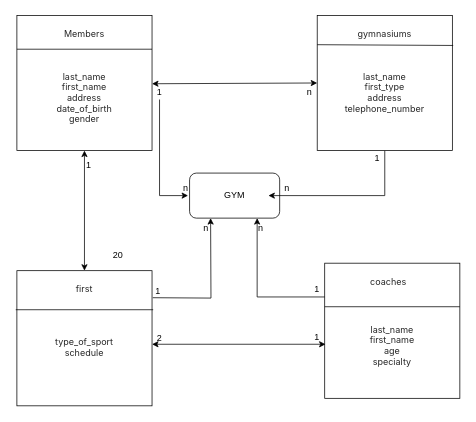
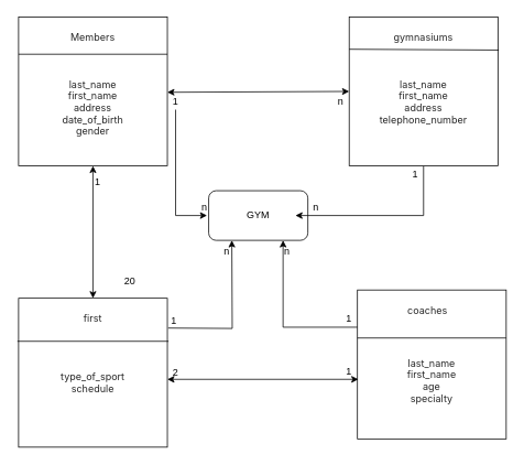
  <mxCell id="0" />
  <mxCell id="1" parent="0" />
  <mxCell id="2" value="" style="rounded=1;whiteSpace=wrap;html=1;" parent="1" vertex="1"><mxGeometry x="252" y="230" width="120" height="60" as="geometry" /></mxCell>
  <mxCell id="3" value="GYM" style="text;html=1;strokeColor=none;fillColor=none;align=center;verticalAlign=middle;whiteSpace=wrap;rounded=0;" parent="1" vertex="1"><mxGeometry x="267" y="240" width="90" height="40" as="geometry" /></mxCell>
  <mxCell id="4" value="" style="whiteSpace=wrap;html=1;aspect=fixed;" parent="1" vertex="1"><mxGeometry x="22" y="20" width="180" height="180" as="geometry" /></mxCell>
  <mxCell id="5" value="" style="endArrow=none;html=1;entryX=1;entryY=0.25;entryDx=0;entryDy=0;exitX=0;exitY=0.25;exitDx=0;exitDy=0;" parent="1" source="4" target="4" edge="1"><mxGeometry width="50" height="50" relative="1" as="geometry"><mxPoint x="22" y="310" as="sourcePoint" /><mxPoint x="72" y="260" as="targetPoint" /></mxGeometry></mxCell>
  <mxCell id="6" value="&lt;span style=&quot;color: rgba(0 , 0 , 0 , 0.85) ; font-family: &amp;#34;inter&amp;#34; , sans-serif ; text-align: left ; background-color: rgb(255 , 255 , 255)&quot;&gt;Members&lt;/span&gt;" style="text;html=1;strokeColor=none;fillColor=none;align=center;verticalAlign=middle;whiteSpace=wrap;rounded=0;" parent="1" vertex="1"><mxGeometry x="32" y="30" width="160" height="30" as="geometry" /></mxCell>
  <mxCell id="7" value="&lt;span style=&quot;color: rgba(0 , 0 , 0 , 0.85) ; font-family: &amp;#34;inter&amp;#34; , sans-serif ; text-align: left ; background-color: rgb(255 , 255 , 255)&quot;&gt;last_name&lt;br&gt;first_name&lt;br&gt;&lt;/span&gt;&lt;span style=&quot;color: rgba(0 , 0 , 0 , 0.85) ; font-family: &amp;#34;inter&amp;#34; , sans-serif ; text-align: left ; background-color: rgb(255 , 255 , 255)&quot;&gt;address&lt;br&gt;&lt;/span&gt;&lt;span style=&quot;color: rgba(0 , 0 , 0 , 0.85) ; font-family: &amp;#34;inter&amp;#34; , sans-serif ; text-align: left ; background-color: rgb(255 , 255 , 255)&quot;&gt;date_of_birth&lt;br&gt;&lt;/span&gt;&lt;span style=&quot;color: rgba(0 , 0 , 0 , 0.85) ; font-family: &amp;#34;inter&amp;#34; , sans-serif ; text-align: left ; background-color: rgb(255 , 255 , 255)&quot;&gt;gender&lt;/span&gt;&lt;span style=&quot;color: rgba(0 , 0 , 0 , 0.85) ; font-family: &amp;#34;inter&amp;#34; , sans-serif ; text-align: left ; background-color: rgb(255 , 255 , 255)&quot;&gt;&lt;br&gt;&lt;/span&gt;" style="text;html=1;strokeColor=none;fillColor=none;align=center;verticalAlign=middle;whiteSpace=wrap;rounded=0;" parent="1" vertex="1"><mxGeometry x="32" y="70" width="160" height="120" as="geometry" /></mxCell>
  <mxCell id="8" style="edgeStyle=orthogonalEdgeStyle;rounded=0;orthogonalLoop=1;jettySize=auto;html=1;entryX=1;entryY=0.5;entryDx=0;entryDy=0;exitX=0.75;exitY=0;exitDx=0;exitDy=0;" parent="1" source="35" target="3" edge="1"><mxGeometry relative="1" as="geometry"><Array as="points"><mxPoint x="512" y="260" /></Array></mxGeometry></mxCell>
  <mxCell id="9" value="" style="rounded=0;whiteSpace=wrap;html=1;" parent="1" vertex="1"><mxGeometry x="422" y="20" width="180" height="180" as="geometry" /></mxCell>
  <mxCell id="10" value="&lt;span style=&quot;color: rgba(0 , 0 , 0 , 0.85) ; font-family: &amp;#34;inter&amp;#34; , sans-serif ; text-align: left ; background-color: rgb(255 , 255 , 255)&quot;&gt;gymnasiums&lt;/span&gt;" style="text;html=1;strokeColor=none;fillColor=none;align=center;verticalAlign=middle;whiteSpace=wrap;rounded=0;" parent="1" vertex="1"><mxGeometry x="432" y="30" width="160" height="30" as="geometry" /></mxCell>
- <mxCell id="11" value="&lt;span style=&quot;color: rgba(0 , 0 , 0 , 0.85) ; font-family: &amp;#34;inter&amp;#34; , sans-serif ; text-align: left ; background-color: rgb(255 , 255 , 255)&quot;&gt;last_name&lt;br&gt;first_type&lt;br&gt;&lt;/span&gt;&lt;span style=&quot;color: rgba(0 , 0 , 0 , 0.85) ; font-family: &amp;#34;inter&amp;#34; , sans-serif ; text-align: left ; background-color: rgb(255 , 255 , 255)&quot;&gt;address&lt;br&gt;&lt;/span&gt;&lt;span style=&quot;color: rgba(0 , 0 , 0 , 0.85) ; font-family: &amp;#34;inter&amp;#34; , sans-serif ; text-align: left ; background-color: rgb(255 , 255 , 255)&quot;&gt;telephone_number&lt;/span&gt;&lt;span style=&quot;color: rgba(0 , 0 , 0 , 0.85) ; font-family: &amp;#34;inter&amp;#34; , sans-serif ; text-align: left ; background-color: rgb(255 , 255 , 255)&quot;&gt;&lt;br&gt;&lt;/span&gt;&lt;span style=&quot;color: rgba(0 , 0 , 0 , 0.85) ; font-family: &amp;#34;inter&amp;#34; , sans-serif ; text-align: left ; background-color: rgb(255 , 255 , 255)&quot;&gt;&lt;br&gt;&lt;/span&gt;" style="text;html=1;strokeColor=none;fillColor=none;align=center;verticalAlign=middle;whiteSpace=wrap;rounded=0;" parent="1" vertex="1"><mxGeometry x="432" y="70" width="160" height="120" as="geometry" /></mxCell>
+ <mxCell id="11" value="&lt;span style=&quot;color: rgba(0 , 0 , 0 , 0.85) ; font-family: &amp;#34;inter&amp;#34; , sans-serif ; text-align: left ; background-color: rgb(255 , 255 , 255)&quot;&gt;last_name&lt;br&gt;first_name&lt;br&gt;&lt;/span&gt;&lt;span style=&quot;color: rgba(0 , 0 , 0 , 0.85) ; font-family: &amp;#34;inter&amp;#34; , sans-serif ; text-align: left ; background-color: rgb(255 , 255 , 255)&quot;&gt;address&lt;br&gt;&lt;/span&gt;&lt;span style=&quot;color: rgba(0 , 0 , 0 , 0.85) ; font-family: &amp;#34;inter&amp;#34; , sans-serif ; text-align: left ; background-color: rgb(255 , 255 , 255)&quot;&gt;telephone_number&lt;/span&gt;&lt;span style=&quot;color: rgba(0 , 0 , 0 , 0.85) ; font-family: &amp;#34;inter&amp;#34; , sans-serif ; text-align: left ; background-color: rgb(255 , 255 , 255)&quot;&gt;&lt;br&gt;&lt;/span&gt;&lt;span style=&quot;color: rgba(0 , 0 , 0 , 0.85) ; font-family: &amp;#34;inter&amp;#34; , sans-serif ; text-align: left ; background-color: rgb(255 , 255 , 255)&quot;&gt;&lt;br&gt;&lt;/span&gt;" style="text;html=1;strokeColor=none;fillColor=none;align=center;verticalAlign=middle;whiteSpace=wrap;rounded=0;" parent="1" vertex="1"><mxGeometry x="432" y="70" width="160" height="120" as="geometry" /></mxCell>
  <mxCell id="12" value="" style="rounded=0;whiteSpace=wrap;html=1;glass=0;" parent="1" vertex="1"><mxGeometry x="22" y="360" width="180" height="180" as="geometry" /></mxCell>
  <mxCell id="13" style="edgeStyle=orthogonalEdgeStyle;rounded=0;orthogonalLoop=1;jettySize=auto;html=1;entryX=0.25;entryY=1;entryDx=0;entryDy=0;exitX=1.017;exitY=0.2;exitDx=0;exitDy=0;exitPerimeter=0;" parent="1" edge="1"><mxGeometry relative="1" as="geometry"><mxPoint x="203" y="396" as="sourcePoint" /><mxPoint x="280" y="290" as="targetPoint" /></mxGeometry></mxCell>
  <mxCell id="14" value="&lt;span style=&quot;color: rgba(0 , 0 , 0 , 0.85) ; font-family: &amp;#34;inter&amp;#34; , sans-serif ; text-align: left ; background-color: rgb(255 , 255 , 255)&quot;&gt;first&lt;/span&gt;" style="text;html=1;strokeColor=none;fillColor=none;align=center;verticalAlign=middle;whiteSpace=wrap;rounded=0;glass=0;" parent="1" vertex="1"><mxGeometry x="32" y="370" width="160" height="30" as="geometry" /></mxCell>
  <mxCell id="15" value="&lt;span style=&quot;color: rgba(0 , 0 , 0 , 0.85) ; font-family: &amp;#34;inter&amp;#34; , sans-serif ; text-align: left ; background-color: rgb(255 , 255 , 255)&quot;&gt;type_of_sport&lt;/span&gt;&lt;span style=&quot;color: rgba(0 , 0 , 0 , 0.85) ; font-family: &amp;#34;inter&amp;#34; , sans-serif ; text-align: left ; background-color: rgb(255 , 255 , 255)&quot;&gt;&lt;br&gt;&lt;/span&gt;&lt;span style=&quot;color: rgba(0 , 0 , 0 , 0.85) ; font-family: &amp;#34;inter&amp;#34; , sans-serif ; text-align: left ; background-color: rgb(255 , 255 , 255)&quot;&gt;schedule&lt;/span&gt;&lt;span style=&quot;color: rgba(0 , 0 , 0 , 0.85) ; font-family: &amp;#34;inter&amp;#34; , sans-serif ; text-align: left ; background-color: rgb(255 , 255 , 255)&quot;&gt;&lt;br&gt;&lt;/span&gt;&lt;span style=&quot;color: rgba(0 , 0 , 0 , 0.85) ; font-family: &amp;#34;inter&amp;#34; , sans-serif ; text-align: left ; background-color: rgb(255 , 255 , 255)&quot;&gt;&lt;br&gt;&lt;/span&gt;" style="text;html=1;strokeColor=none;fillColor=none;align=center;verticalAlign=middle;whiteSpace=wrap;rounded=0;glass=0;" parent="1" vertex="1"><mxGeometry x="32" y="410" width="160" height="120" as="geometry" /></mxCell>
  <mxCell id="16" value="" style="rounded=0;whiteSpace=wrap;html=1;" parent="1" vertex="1"><mxGeometry x="432" y="350" width="180" height="180" as="geometry" /></mxCell>
  <mxCell id="17" value="" style="endArrow=none;html=1;" parent="1" edge="1"><mxGeometry width="50" height="50" relative="1" as="geometry"><mxPoint x="20.5" y="412" as="sourcePoint" /><mxPoint x="203.5" y="412" as="targetPoint" /></mxGeometry></mxCell>
  <mxCell id="18" value="" style="endArrow=none;html=1;" parent="1" edge="1"><mxGeometry width="50" height="50" relative="1" as="geometry"><mxPoint x="432" y="408" as="sourcePoint" /><mxPoint x="612" y="408" as="targetPoint" /></mxGeometry></mxCell>
  <mxCell id="19" style="edgeStyle=orthogonalEdgeStyle;rounded=0;orthogonalLoop=1;jettySize=auto;html=1;entryX=0.75;entryY=1;entryDx=0;entryDy=0;exitX=0;exitY=0.25;exitDx=0;exitDy=0;" parent="1" source="16" target="2" edge="1"><mxGeometry relative="1" as="geometry"><Array as="points" /></mxGeometry></mxCell>
  <mxCell id="20" value="&lt;span style=&quot;color: rgba(0 , 0 , 0 , 0.85) ; font-family: &amp;#34;inter&amp;#34; , sans-serif ; text-align: left ; background-color: rgb(255 , 255 , 255)&quot;&gt;coaches&lt;/span&gt;" style="text;html=1;strokeColor=none;fillColor=none;align=center;verticalAlign=middle;whiteSpace=wrap;rounded=0;glass=0;" parent="1" vertex="1"><mxGeometry x="437" y="360" width="160" height="30" as="geometry" /></mxCell>
  <mxCell id="21" value="&lt;span style=&quot;color: rgba(0 , 0 , 0 , 0.85) ; font-family: &amp;#34;inter&amp;#34; , sans-serif ; text-align: left ; background-color: rgb(255 , 255 , 255)&quot;&gt;last_name&lt;br&gt;first_name&lt;br&gt;&lt;/span&gt;&lt;span style=&quot;color: rgba(0 , 0 , 0 , 0.85) ; font-family: &amp;#34;inter&amp;#34; , sans-serif ; text-align: left ; background-color: rgb(255 , 255 , 255)&quot;&gt;age&lt;br&gt;&lt;/span&gt;&lt;span style=&quot;color: rgba(0 , 0 , 0 , 0.85) ; font-family: &amp;#34;inter&amp;#34; , sans-serif ; text-align: left ; background-color: rgb(255 , 255 , 255)&quot;&gt;specialty&lt;/span&gt;&lt;span style=&quot;color: rgba(0 , 0 , 0 , 0.85) ; font-family: &amp;#34;inter&amp;#34; , sans-serif ; text-align: left ; background-color: rgb(255 , 255 , 255)&quot;&gt;&lt;br&gt;&lt;/span&gt;" style="text;html=1;strokeColor=none;fillColor=none;align=center;verticalAlign=middle;whiteSpace=wrap;rounded=0;glass=0;" parent="1" vertex="1"><mxGeometry x="442" y="400" width="160" height="120" as="geometry" /></mxCell>
  <mxCell id="22" value="" style="endArrow=classic;startArrow=classic;html=1;exitX=0.5;exitY=0;exitDx=0;exitDy=0;" parent="1" source="12" edge="1"><mxGeometry width="50" height="50" relative="1" as="geometry"><mxPoint x="62" y="250" as="sourcePoint" /><mxPoint x="112" y="200" as="targetPoint" /></mxGeometry></mxCell>
  <mxCell id="23" value="1" style="text;html=1;strokeColor=none;fillColor=none;align=center;verticalAlign=middle;whiteSpace=wrap;rounded=0;glass=0;" parent="1" vertex="1"><mxGeometry x="98" y="210" width="40" height="20" as="geometry" /></mxCell>
  <mxCell id="24" value="20" style="text;html=1;strokeColor=none;fillColor=none;align=center;verticalAlign=middle;whiteSpace=wrap;rounded=0;glass=0;" parent="1" vertex="1"><mxGeometry x="137" y="330" width="40" height="20" as="geometry" /></mxCell>
  <mxCell id="25" value="" style="endArrow=classic;startArrow=classic;html=1;entryX=0.006;entryY=0.6;entryDx=0;entryDy=0;entryPerimeter=0;" parent="1" edge="1"><mxGeometry width="50" height="50" relative="1" as="geometry"><mxPoint x="202" y="458" as="sourcePoint" /><mxPoint x="433.08" y="458" as="targetPoint" /></mxGeometry></mxCell>
  <mxCell id="26" value="2" style="text;html=1;strokeColor=none;fillColor=none;align=center;verticalAlign=middle;whiteSpace=wrap;rounded=0;glass=0;" parent="1" vertex="1"><mxGeometry x="192" y="440" width="40" height="20" as="geometry" /></mxCell>
  <mxCell id="27" value="1" style="text;html=1;strokeColor=none;fillColor=none;align=center;verticalAlign=middle;whiteSpace=wrap;rounded=0;glass=0;" parent="1" vertex="1"><mxGeometry x="402" y="440" width="40" height="17" as="geometry" /></mxCell>
  <mxCell id="28" value="" style="endArrow=none;html=1;entryX=1.006;entryY=0.339;entryDx=0;entryDy=0;entryPerimeter=0;" parent="1" edge="1"><mxGeometry width="50" height="50" relative="1" as="geometry"><mxPoint x="422" y="59" as="sourcePoint" /><mxPoint x="603.08" y="60.02" as="targetPoint" /></mxGeometry></mxCell>
  <mxCell id="29" value="" style="endArrow=classic;startArrow=classic;html=1;entryX=0;entryY=0.5;entryDx=0;entryDy=0;" parent="1" target="9" edge="1"><mxGeometry width="50" height="50" relative="1" as="geometry"><mxPoint x="202" y="111" as="sourcePoint" /><mxPoint x="252" y="61" as="targetPoint" /></mxGeometry></mxCell>
  <mxCell id="30" style="edgeStyle=orthogonalEdgeStyle;rounded=0;orthogonalLoop=1;jettySize=auto;html=1;" parent="1" source="31" edge="1"><mxGeometry relative="1" as="geometry"><mxPoint x="250" y="260" as="targetPoint" /><Array as="points"><mxPoint x="212" y="260" /><mxPoint x="250" y="260" /></Array></mxGeometry></mxCell>
  <mxCell id="31" value="1" style="text;html=1;strokeColor=none;fillColor=none;align=center;verticalAlign=middle;whiteSpace=wrap;rounded=0;glass=0;" parent="1" vertex="1"><mxGeometry x="192" y="112" width="40" height="20" as="geometry" /></mxCell>
  <mxCell id="32" value="n" style="text;html=1;strokeColor=none;fillColor=none;align=center;verticalAlign=middle;whiteSpace=wrap;rounded=0;glass=0;" parent="1" vertex="1"><mxGeometry x="392" y="112" width="40" height="20" as="geometry" /></mxCell>
  <mxCell id="33" value="n" style="text;html=1;strokeColor=none;fillColor=none;align=center;verticalAlign=middle;whiteSpace=wrap;rounded=0;glass=0;" parent="1" vertex="1"><mxGeometry x="227" y="240" width="40" height="20" as="geometry" /></mxCell>
  <mxCell id="34" value="n" style="text;html=1;strokeColor=none;fillColor=none;align=center;verticalAlign=middle;whiteSpace=wrap;rounded=0;glass=0;" parent="1" vertex="1"><mxGeometry x="362" y="240" width="40" height="20" as="geometry" /></mxCell>
  <mxCell id="35" value="1" style="text;html=1;strokeColor=none;fillColor=none;align=center;verticalAlign=middle;whiteSpace=wrap;rounded=0;glass=0;" parent="1" vertex="1"><mxGeometry x="482" y="200" width="40" height="20" as="geometry" /></mxCell>
  <mxCell id="36" value="1" style="text;html=1;strokeColor=none;fillColor=none;align=center;verticalAlign=middle;whiteSpace=wrap;rounded=0;glass=0;" parent="1" vertex="1"><mxGeometry x="402" y="375" width="40" height="20" as="geometry" /></mxCell>
  <mxCell id="37" value="1" style="text;html=1;strokeColor=none;fillColor=none;align=center;verticalAlign=middle;whiteSpace=wrap;rounded=0;glass=0;" parent="1" vertex="1"><mxGeometry x="202" y="378" width="16" height="20" as="geometry" /></mxCell>
  <mxCell id="38" value="n" style="text;html=1;strokeColor=none;fillColor=none;align=center;verticalAlign=middle;whiteSpace=wrap;rounded=0;glass=0;" parent="1" vertex="1"><mxGeometry x="327" y="294" width="40" height="20" as="geometry" /></mxCell>
  <mxCell id="39" value="n" style="text;html=1;strokeColor=none;fillColor=none;align=center;verticalAlign=middle;whiteSpace=wrap;rounded=0;glass=0;" parent="1" vertex="1"><mxGeometry x="254" y="294" width="40" height="20" as="geometry" /></mxCell>
